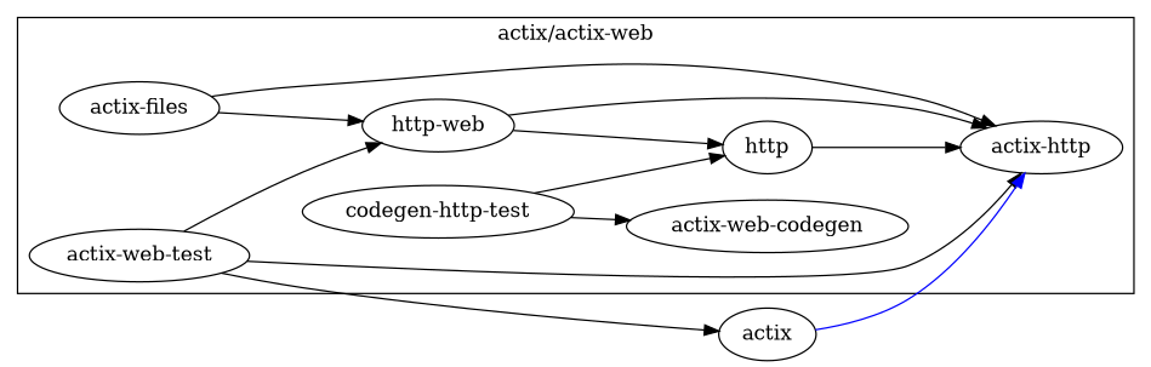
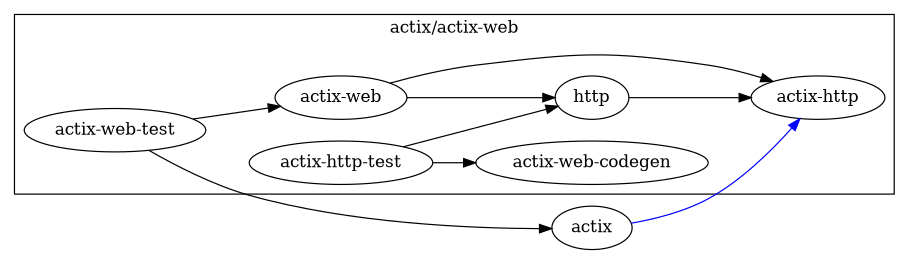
  digraph {
    rankdir=LR
    n1 [label=http]
-   "actix-web" [label="http-web"]
-   "actix-files"
+   "actix-web"
    "actix-http"
    n5 [label="actix-web-test"]
    "actix-web-codegen"
-   "actix-http-test" [label="codegen-http-test"]
+   "actix-http-test"
    actix
    subgraph cluster_1 {
      label="actix/actix-web"
      n1
      "actix-web"
-     "actix-files"
      "actix-http"
      n5
      "actix-web-codegen"
      "actix-http-test"
    }
    n1 -> "actix-http"
    "actix-web" -> n1
    "actix-web" -> "actix-http"
-   "actix-files" -> "actix-web"
-   "actix-files" -> "actix-http"
    n5 -> "actix-web"
-   n5 -> "actix-http"
    n5 -> actix
    "actix-http-test" -> n1
    "actix-http-test" -> "actix-web-codegen"
    actix -> "actix-http" [color=blue]
  }
